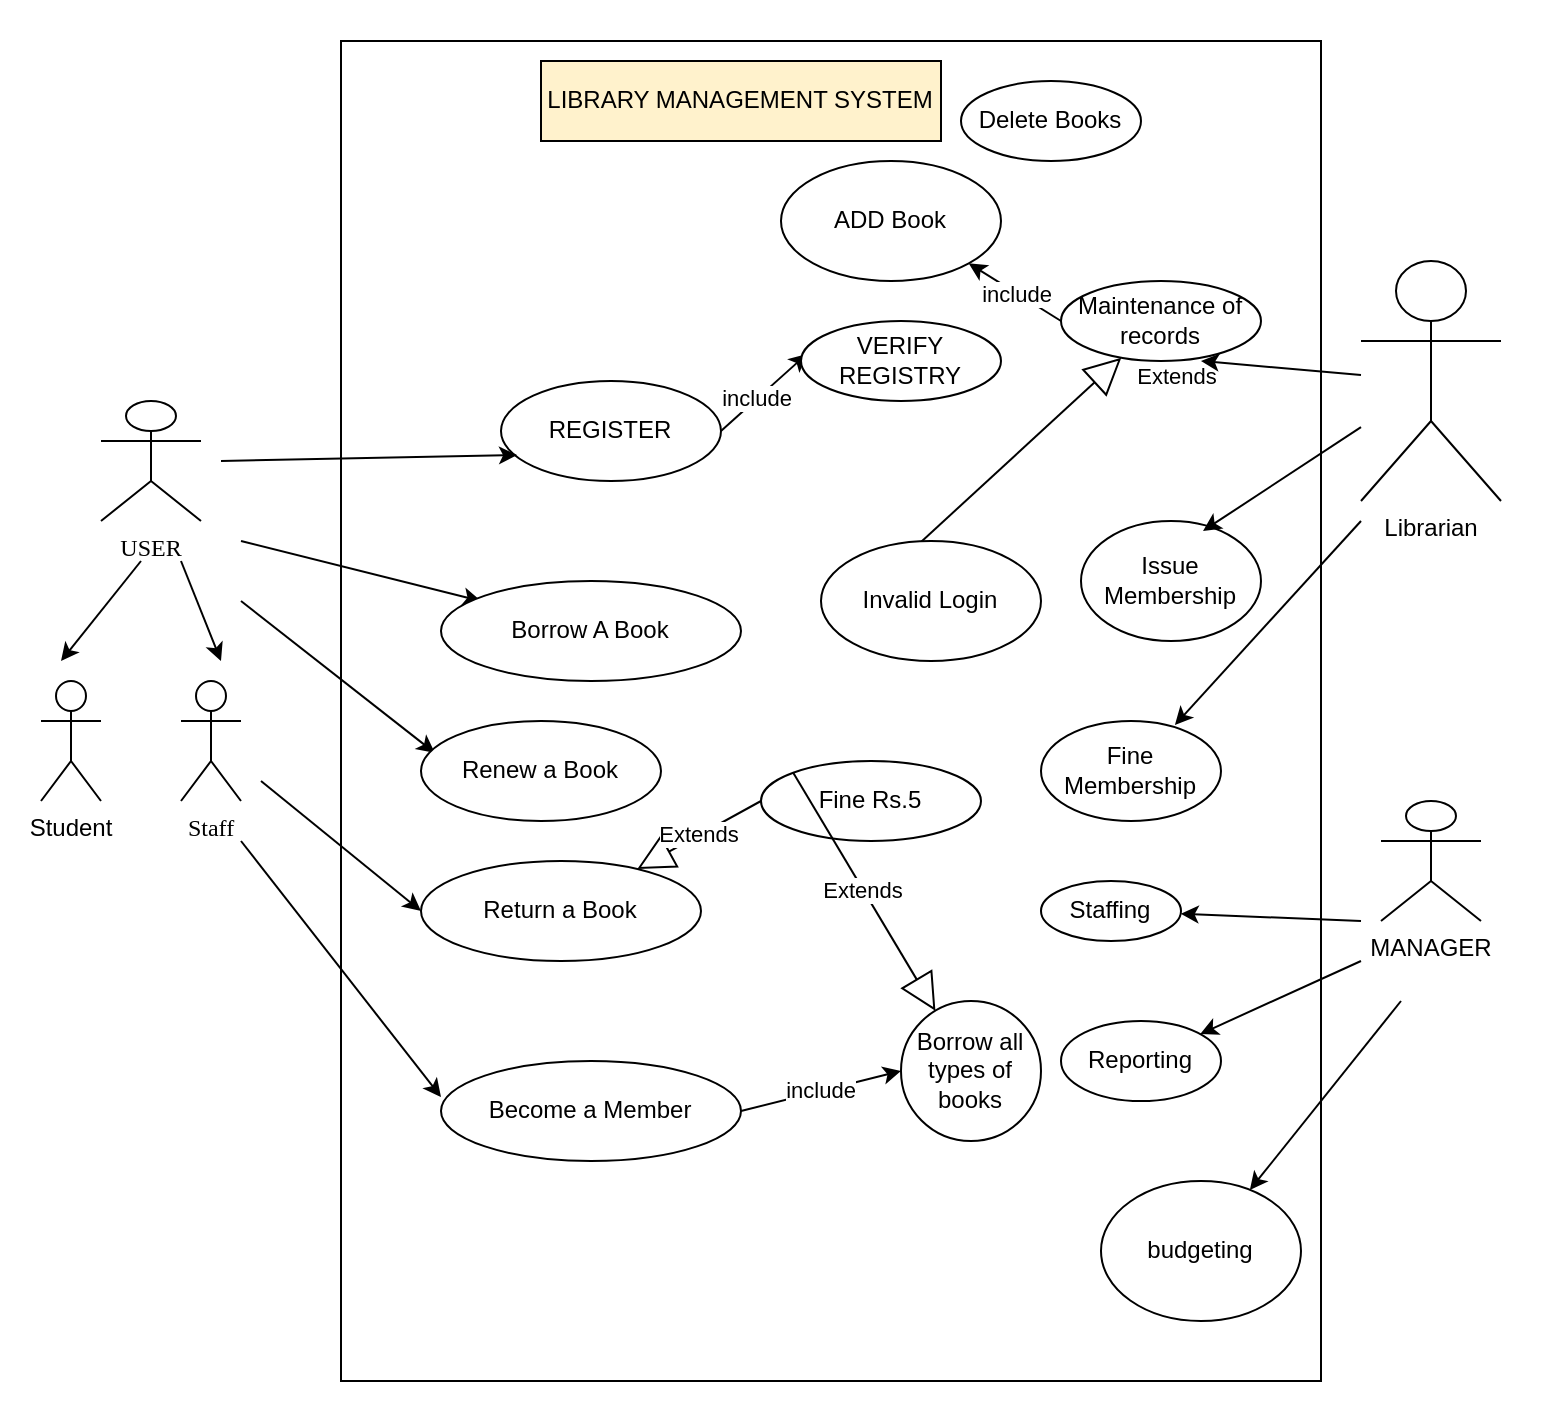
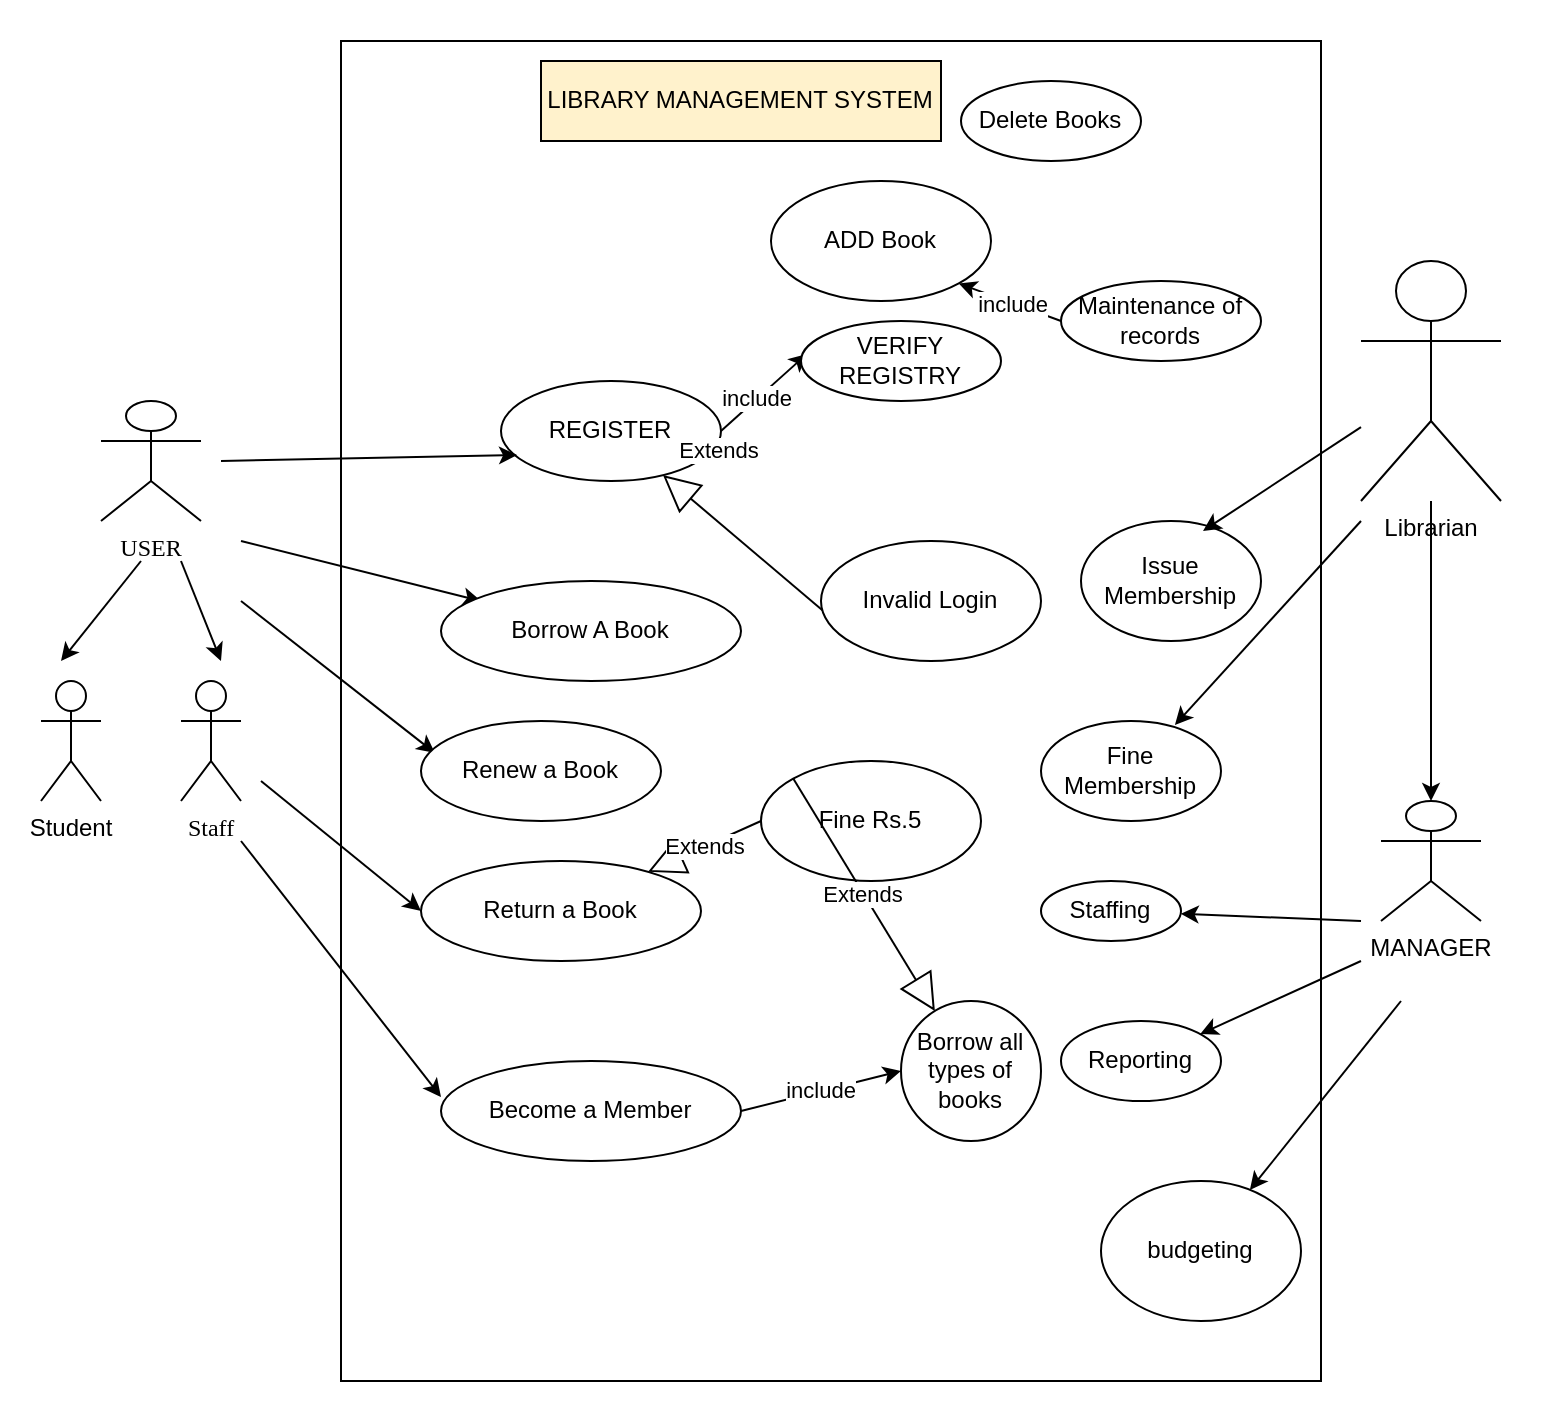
  <mxCell id="0" />
  <mxCell id="1" parent="0" />
  <mxCell id="2" value="" style="rounded=0;whiteSpace=wrap;html=1;" parent="1" vertex="1"><mxGeometry x="170" y="20" width="490" height="670" as="geometry" /></mxCell>
  <mxCell id="3" value="USER" style="shape=umlActor;verticalLabelPosition=bottom;verticalAlign=top;html=1;outlineConnect=0;direction=east;fontFamily=Times New Roman;" parent="1" vertex="1"><mxGeometry x="50" y="200" width="50" height="60" as="geometry" /></mxCell>
  <mxCell id="4" value="REGISTER" style="ellipse;whiteSpace=wrap;html=1;" parent="1" vertex="1"><mxGeometry x="250" y="190" width="110" height="50" as="geometry" /></mxCell>
  <mxCell id="5" value="" style="endArrow=classic;html=1;rounded=0;entryX=0.073;entryY=0.74;entryDx=0;entryDy=0;entryPerimeter=0;" parent="1" target="4" edge="1"><mxGeometry width="50" height="50" relative="1" as="geometry"><mxPoint x="110" y="230" as="sourcePoint" /><mxPoint x="440" y="380" as="targetPoint" /></mxGeometry></mxCell>
  <mxCell id="6" value="" style="endArrow=classic;html=1;rounded=0;entryX=0.03;entryY=0.411;entryDx=0;entryDy=0;entryPerimeter=0;exitX=1;exitY=0.5;exitDx=0;exitDy=0;" parent="1" source="4" target="8" edge="1"><mxGeometry width="50" height="50" relative="1" as="geometry"><mxPoint x="390" y="430" as="sourcePoint" /><mxPoint x="440" y="380" as="targetPoint" /></mxGeometry></mxCell>
  <mxCell id="7" value="include" style="edgeLabel;html=1;align=center;verticalAlign=middle;resizable=0;points=[];" parent="6" vertex="1" connectable="0"><mxGeometry x="-0.162" relative="1" as="geometry"><mxPoint as="offset" /></mxGeometry></mxCell>
  <mxCell id="8" value="VERIFY REGISTRY" style="ellipse;whiteSpace=wrap;html=1;" parent="1" vertex="1"><mxGeometry x="400" y="160" width="100" height="40" as="geometry" /></mxCell>
- <mxCell id="9" value="Extends" style="endArrow=block;endSize=16;endFill=0;html=1;rounded=0;exitX=0.064;exitY=0.667;exitDx=0;exitDy=0;exitPerimeter=0;" parent="1" source="10" target="27" edge="1"><mxGeometry x="1" y="-14" width="160" relative="1" as="geometry"><mxPoint x="330" y="400" as="sourcePoint" /><mxPoint x="490" y="400" as="targetPoint" /><mxPoint x="19" y="-1" as="offset" /></mxGeometry></mxCell>
+ <mxCell id="9" value="Extends" style="endArrow=block;endSize=16;endFill=0;html=1;rounded=0;exitX=0.064;exitY=0.667;exitDx=0;exitDy=0;exitPerimeter=0;" parent="1" source="10" target="4" edge="1"><mxGeometry x="1" y="-14" width="160" relative="1" as="geometry"><mxPoint x="330" y="400" as="sourcePoint" /><mxPoint x="490" y="400" as="targetPoint" /><mxPoint x="19" y="-1" as="offset" /></mxGeometry></mxCell>
  <mxCell id="10" value="Invalid Login" style="ellipse;whiteSpace=wrap;html=1;" parent="1" vertex="1"><mxGeometry x="410" y="270" width="110" height="60" as="geometry" /></mxCell>
  <mxCell id="11" value="" style="endArrow=classic;html=1;rounded=0;" parent="1" edge="1"><mxGeometry width="50" height="50" relative="1" as="geometry"><mxPoint x="120" y="270" as="sourcePoint" /><mxPoint x="240" y="300" as="targetPoint" /></mxGeometry></mxCell>
  <mxCell id="12" value="Borrow A Book" style="ellipse;whiteSpace=wrap;html=1;" parent="1" vertex="1"><mxGeometry x="220" y="290" width="150" height="50" as="geometry" /></mxCell>
  <mxCell id="13" value="" style="endArrow=classic;html=1;rounded=0;entryX=0.058;entryY=0.32;entryDx=0;entryDy=0;entryPerimeter=0;" parent="1" target="14" edge="1"><mxGeometry width="50" height="50" relative="1" as="geometry"><mxPoint x="120" y="300" as="sourcePoint" /><mxPoint x="440" y="380" as="targetPoint" /></mxGeometry></mxCell>
  <mxCell id="14" value="Renew a Book" style="ellipse;whiteSpace=wrap;html=1;" parent="1" vertex="1"><mxGeometry x="210" y="360" width="120" height="50" as="geometry" /></mxCell>
  <mxCell id="15" value="" style="endArrow=classic;html=1;rounded=0;entryX=0;entryY=0.5;entryDx=0;entryDy=0;" parent="1" target="16" edge="1"><mxGeometry width="50" height="50" relative="1" as="geometry"><mxPoint x="130" y="390" as="sourcePoint" /><mxPoint x="440" y="480" as="targetPoint" /></mxGeometry></mxCell>
  <mxCell id="16" value="Return a Book" style="ellipse;whiteSpace=wrap;html=1;" parent="1" vertex="1"><mxGeometry x="210" y="430" width="140" height="50" as="geometry" /></mxCell>
  <mxCell id="17" value="" style="endArrow=classic;html=1;rounded=0;entryX=0;entryY=0.36;entryDx=0;entryDy=0;entryPerimeter=0;" parent="1" target="18" edge="1"><mxGeometry width="50" height="50" relative="1" as="geometry"><mxPoint x="120" y="420" as="sourcePoint" /><mxPoint x="440" y="480" as="targetPoint" /></mxGeometry></mxCell>
  <mxCell id="18" value="Become a Member" style="ellipse;whiteSpace=wrap;html=1;" parent="1" vertex="1"><mxGeometry x="220" y="530" width="150" height="50" as="geometry" /></mxCell>
  <mxCell id="19" value="" style="endArrow=classic;html=1;rounded=0;exitX=1;exitY=0.5;exitDx=0;exitDy=0;entryX=0;entryY=0.5;entryDx=0;entryDy=0;" parent="1" source="18" target="21" edge="1"><mxGeometry width="50" height="50" relative="1" as="geometry"><mxPoint x="390" y="430" as="sourcePoint" /><mxPoint x="440" y="380" as="targetPoint" /></mxGeometry></mxCell>
  <mxCell id="20" value="include" style="edgeLabel;html=1;align=center;verticalAlign=middle;resizable=0;points=[];" parent="19" vertex="1" connectable="0"><mxGeometry x="0.006" y="1" relative="1" as="geometry"><mxPoint as="offset" /></mxGeometry></mxCell>
  <mxCell id="21" value="Borrow all types of books" style="ellipse;whiteSpace=wrap;html=1;" parent="1" vertex="1"><mxGeometry x="450" y="500" width="70" height="70" as="geometry" /></mxCell>
- <mxCell id="22" value="Fine Rs.5" style="ellipse;whiteSpace=wrap;html=1;" parent="1" vertex="1"><mxGeometry x="380" y="380" width="110" height="40" as="geometry" /></mxCell>
+ <mxCell id="22" value="Fine Rs.5" style="ellipse;whiteSpace=wrap;html=1;" parent="1" vertex="1"><mxGeometry x="380" y="380" width="110" height="60" as="geometry" /></mxCell>
  <mxCell id="23" value="Extends" style="endArrow=block;endSize=16;endFill=0;html=1;rounded=0;exitX=0;exitY=0.5;exitDx=0;exitDy=0;" parent="1" source="22" target="16" edge="1"><mxGeometry width="160" relative="1" as="geometry"><mxPoint x="330" y="400" as="sourcePoint" /><mxPoint x="490" y="400" as="targetPoint" /></mxGeometry></mxCell>
  <mxCell id="24" value="Extends" style="endArrow=block;endSize=16;endFill=0;html=1;rounded=0;exitX=0;exitY=0;exitDx=0;exitDy=0;" parent="1" source="22" target="21" edge="1"><mxGeometry width="160" relative="1" as="geometry"><mxPoint x="330" y="400" as="sourcePoint" /><mxPoint x="490" y="400" as="targetPoint" /></mxGeometry></mxCell>
  <mxCell id="25" value="Librarian" style="shape=umlActor;verticalLabelPosition=bottom;verticalAlign=top;html=1;" parent="1" vertex="1"><mxGeometry x="680" y="130" width="70" height="120" as="geometry" /></mxCell>
  <mxCell id="26" value="Staff" style="shape=umlActor;verticalLabelPosition=bottom;verticalAlign=top;html=1;outlineConnect=0;direction=east;fontFamily=Times New Roman;" parent="1" vertex="1"><mxGeometry x="90" y="340" width="30" height="60" as="geometry" /></mxCell>
  <mxCell id="27" value="Maintenance of records" style="ellipse;whiteSpace=wrap;html=1;" parent="1" vertex="1"><mxGeometry x="530" y="140" width="100" height="40" as="geometry" /></mxCell>
  <mxCell id="28" value="" style="endArrow=classic;html=1;rounded=0;entryX=1;entryY=1;entryDx=0;entryDy=0;" parent="1" target="30" edge="1"><mxGeometry width="50" height="50" relative="1" as="geometry"><mxPoint x="530" y="160" as="sourcePoint" /><mxPoint x="569.375" y="70" as="targetPoint" /></mxGeometry></mxCell>
  <mxCell id="29" value="include" style="edgeLabel;html=1;align=center;verticalAlign=middle;resizable=0;points=[];" parent="28" vertex="1" connectable="0"><mxGeometry x="-0.041" relative="1" as="geometry"><mxPoint as="offset" /></mxGeometry></mxCell>
- <mxCell id="30" value="ADD Book" style="ellipse;whiteSpace=wrap;html=1;" parent="1" vertex="1"><mxGeometry x="390" y="80" width="110" height="60" as="geometry" /></mxCell>
+ <mxCell id="30" value="ADD Book" style="ellipse;whiteSpace=wrap;html=1;" parent="1" vertex="1"><mxGeometry x="385" y="90" width="110" height="60" as="geometry" /></mxCell>
  <mxCell id="31" value="Delete Books" style="ellipse;whiteSpace=wrap;html=1;" parent="1" vertex="1"><mxGeometry x="480" y="40" width="90" height="40" as="geometry" /></mxCell>
- <mxCell id="32" value="" style="endArrow=classic;html=1;rounded=0;entryX=0.7;entryY=1;entryDx=0;entryDy=0;entryPerimeter=0;" parent="1" source="25" target="27" edge="1"><mxGeometry width="50" height="50" relative="1" as="geometry"><mxPoint x="390" y="430" as="sourcePoint" /><mxPoint x="440" y="380" as="targetPoint" /></mxGeometry></mxCell>
+ <mxCell id="32" value="" style="endArrow=classic;html=1;rounded=0;" parent="1" source="25" target="37" edge="1"><mxGeometry width="50" height="50" relative="1" as="geometry"><mxPoint x="390" y="430" as="sourcePoint" /><mxPoint x="440" y="380" as="targetPoint" /></mxGeometry></mxCell>
  <mxCell id="33" value="Issue Membership" style="ellipse;whiteSpace=wrap;html=1;" parent="1" vertex="1"><mxGeometry x="540" y="260" width="90" height="60" as="geometry" /></mxCell>
  <mxCell id="34" value="" style="endArrow=classic;html=1;rounded=0;entryX=0.678;entryY=0.083;entryDx=0;entryDy=0;entryPerimeter=0;" parent="1" source="25" target="33" edge="1"><mxGeometry width="50" height="50" relative="1" as="geometry"><mxPoint x="390" y="430" as="sourcePoint" /><mxPoint x="440" y="380" as="targetPoint" /></mxGeometry></mxCell>
  <mxCell id="35" value="Fine Membership" style="ellipse;whiteSpace=wrap;html=1;" parent="1" vertex="1"><mxGeometry x="520" y="360" width="90" height="50" as="geometry" /></mxCell>
  <mxCell id="36" value="" style="endArrow=classic;html=1;rounded=0;entryX=0.744;entryY=0.04;entryDx=0;entryDy=0;entryPerimeter=0;" parent="1" target="35" edge="1"><mxGeometry width="50" height="50" relative="1" as="geometry"><mxPoint x="680" y="260" as="sourcePoint" /><mxPoint x="440" y="380" as="targetPoint" /></mxGeometry></mxCell>
  <mxCell id="37" value="MANAGER&lt;div&gt;&lt;br&gt;&lt;/div&gt;" style="shape=umlActor;verticalLabelPosition=bottom;verticalAlign=top;html=1;" parent="1" vertex="1"><mxGeometry x="690" y="400" width="50" height="60" as="geometry" /></mxCell>
  <mxCell id="38" value="Staffing" style="ellipse;whiteSpace=wrap;html=1;" parent="1" vertex="1"><mxGeometry x="520" y="440" width="70" height="30" as="geometry" /></mxCell>
  <mxCell id="39" value="" style="endArrow=classic;html=1;rounded=0;" parent="1" target="38" edge="1"><mxGeometry width="50" height="50" relative="1" as="geometry"><mxPoint x="680" y="460" as="sourcePoint" /><mxPoint x="440" y="380" as="targetPoint" /></mxGeometry></mxCell>
  <mxCell id="40" value="Reporting" style="ellipse;whiteSpace=wrap;html=1;" parent="1" vertex="1"><mxGeometry x="530" y="510" width="80" height="40" as="geometry" /></mxCell>
  <mxCell id="41" value="" style="endArrow=classic;html=1;rounded=0;" parent="1" target="40" edge="1"><mxGeometry width="50" height="50" relative="1" as="geometry"><mxPoint x="680" y="480" as="sourcePoint" /><mxPoint x="440" y="380" as="targetPoint" /></mxGeometry></mxCell>
  <mxCell id="42" value="budgeting" style="ellipse;whiteSpace=wrap;html=1;" parent="1" vertex="1"><mxGeometry x="550" y="590" width="100" height="70" as="geometry" /></mxCell>
  <mxCell id="43" value="" style="endArrow=classic;html=1;rounded=0;" parent="1" target="42" edge="1"><mxGeometry width="50" height="50" relative="1" as="geometry"><mxPoint x="700" y="500" as="sourcePoint" /><mxPoint x="440" y="380" as="targetPoint" /></mxGeometry></mxCell>
  <mxCell id="44" value="Student" style="shape=umlActor;verticalLabelPosition=bottom;verticalAlign=top;html=1;outlineConnect=0;" parent="1" vertex="1"><mxGeometry x="20" y="340" width="30" height="60" as="geometry" /></mxCell>
  <mxCell id="45" value="" style="endArrow=classic;html=1;rounded=0;" parent="1" edge="1"><mxGeometry width="50" height="50" relative="1" as="geometry"><mxPoint x="70" y="280" as="sourcePoint" /><mxPoint x="30" y="330" as="targetPoint" /></mxGeometry></mxCell>
  <mxCell id="46" value="" style="endArrow=classic;html=1;rounded=0;" parent="1" edge="1"><mxGeometry width="50" height="50" relative="1" as="geometry"><mxPoint x="90" y="280" as="sourcePoint" /><mxPoint x="110" y="330" as="targetPoint" /></mxGeometry></mxCell>
  <mxCell id="47" value="LIBRARY MANAGEMENT SYSTEM" style="rounded=0;whiteSpace=wrap;html=1;fillColor=#fff2cc;" parent="1" vertex="1"><mxGeometry x="270" y="30" width="200" height="40" as="geometry" /></mxCell>
